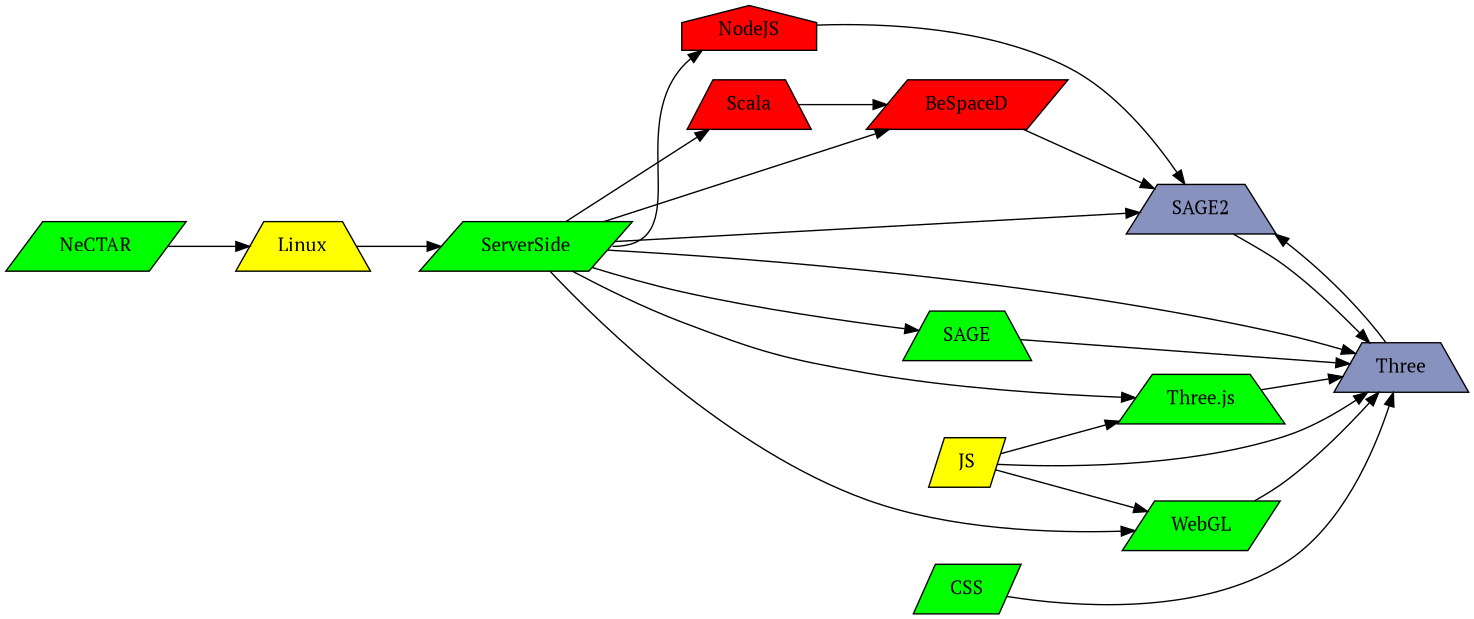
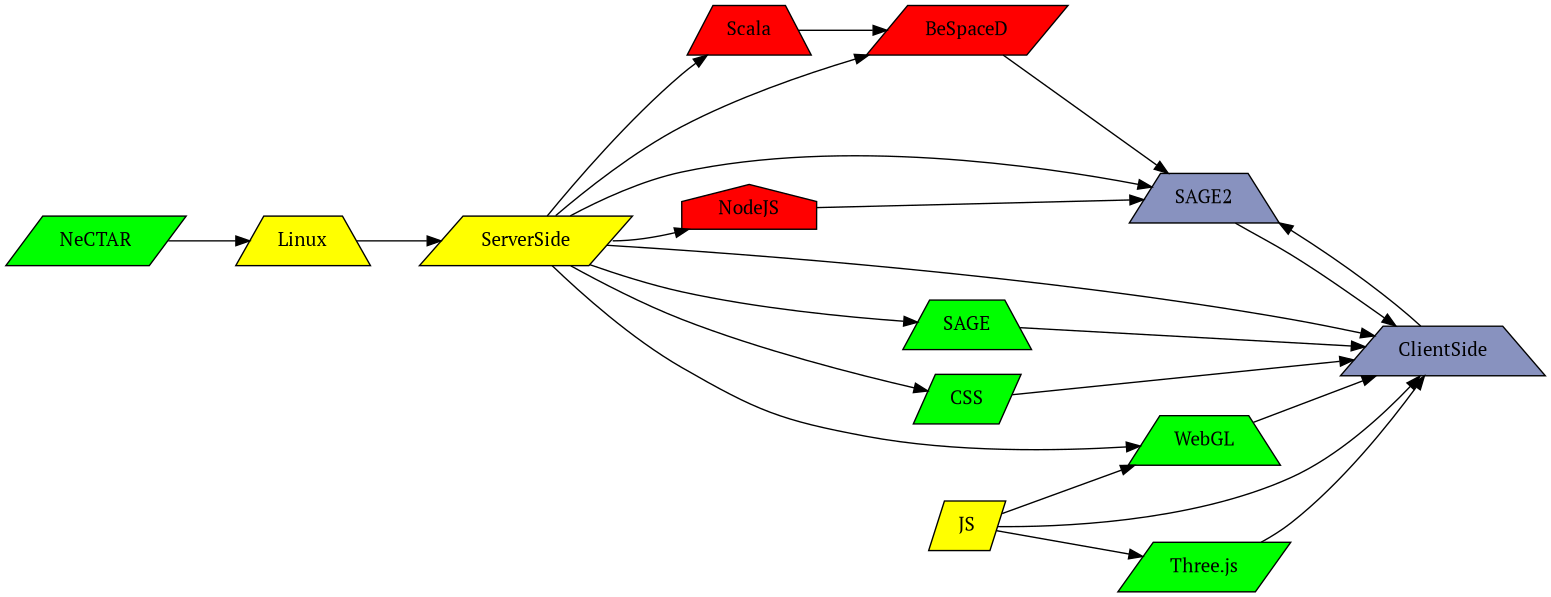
  digraph {
    fontname="PT Serif"
    rankdir=LR
    node [fillcolor="#00FF00" fontname="PT Serif" group=client shape=parallelogram style=filled]
    edge [fontname="PT Serif"]
    NeCTAR [group=infrastructure]
    Linux [fillcolor="#FFFF00" group=infrastructure shape=trapezium]
-   ServerSide [group=infrastructure]
+   ServerSide [fillcolor="#FFFF00" group=infrastructure]
    Scala [fillcolor="#FF0000" group=server shape=trapezium]
    BeSpaceD [fillcolor="#FF0000" group=server]
    NodeJS [fillcolor="#FF0000" group=server shape=house]
    n7 [label=SAGE shape=trapezium]
    CSS
    JS [fillcolor="#FFFF00"]
-   n10 [label="Three.js" shape=trapezium]
-   WebGL
+   n10 [label="Three.js"]
+   WebGL [shape=trapezium]
    SAGE2 [fillcolor="#8892bf" shape=trapezium group=""]
-   ClientSide [fillcolor="#8892bf" shape=trapezium label=Three group=""]
+   ClientSide [fillcolor="#8892bf" shape=trapezium group=""]
    subgraph sub_1 {
      NeCTAR
      Linux
      ServerSide
    }
    subgraph sub_2 {
      Scala
      BeSpaceD
      NodeJS
    }
    subgraph sub_3 {
      n7
      CSS
      JS
      n10
      WebGL
    }
    subgraph sub_4 {
      SAGE2
      ClientSide
    }
    subgraph sub_5 {
      rank=same
      n7
      CSS
      JS
    }
    NeCTAR -> Linux
    Linux -> ServerSide
    ServerSide -> Scala
    ServerSide -> BeSpaceD
    ServerSide -> NodeJS [tailport=e]
    ServerSide -> n7
-   ServerSide -> n10
+   ServerSide -> CSS
    ServerSide -> WebGL
    ServerSide -> SAGE2
    ServerSide -> ClientSide
    Scala -> BeSpaceD
    BeSpaceD -> SAGE2
    NodeJS -> SAGE2
    n7 -> ClientSide
    CSS -> ClientSide
    JS -> n10
    JS -> WebGL
    JS -> ClientSide
    n10 -> ClientSide
    WebGL -> ClientSide
    SAGE2 -> ClientSide
    ClientSide -> SAGE2
  }
